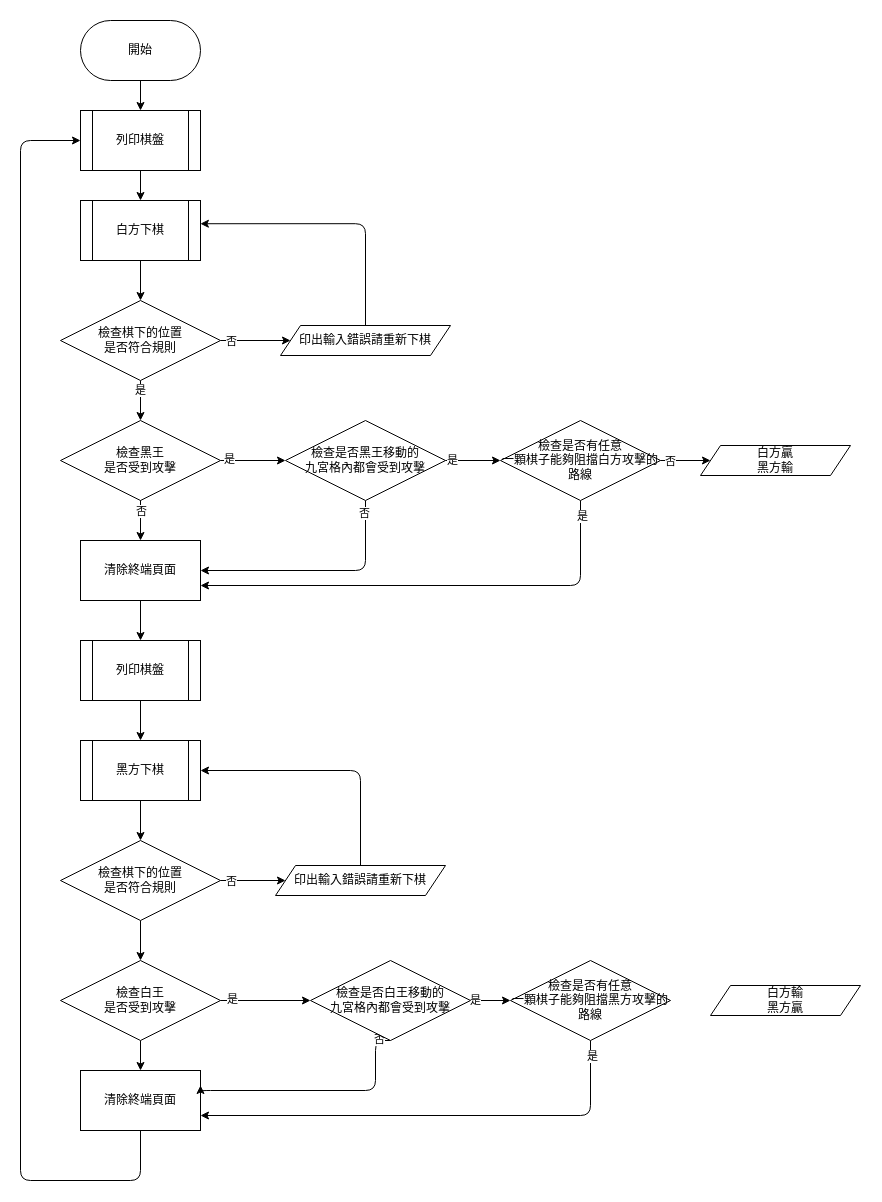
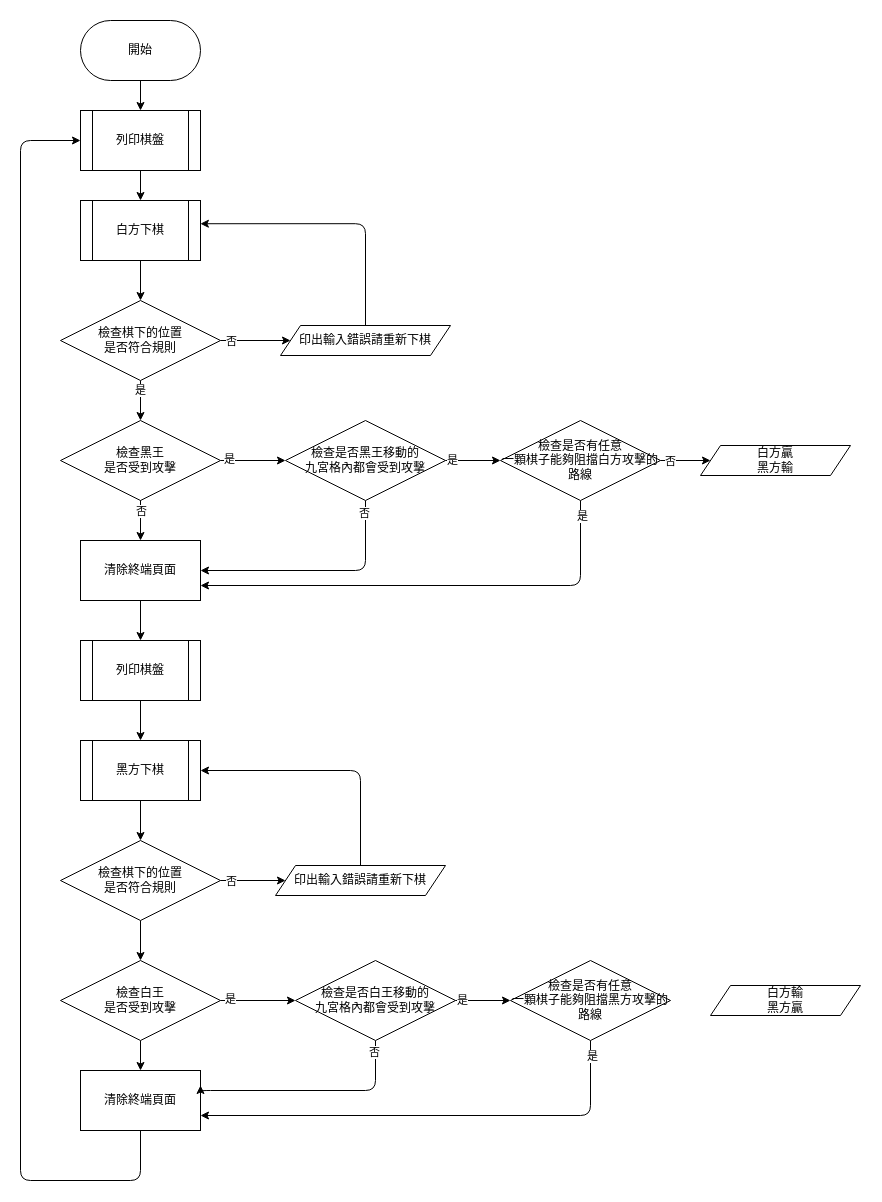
  <mxCell id="0" />
  <mxCell id="1" parent="0" />
  <mxCell id="2" value="" style="edgeStyle=none;html=1;" parent="1" source="3" target="5" edge="1"><mxGeometry relative="1" as="geometry" /></mxCell>
  <mxCell id="3" value="開始" style="rounded=1;whiteSpace=wrap;html=1;arcSize=50;" parent="1" vertex="1"><mxGeometry x="80" y="20" width="120" height="60" as="geometry" /></mxCell>
  <mxCell id="4" value="" style="edgeStyle=none;html=1;" parent="1" source="5" target="7" edge="1"><mxGeometry relative="1" as="geometry" /></mxCell>
  <mxCell id="5" value="列印棋盤" style="shape=process;whiteSpace=wrap;html=1;backgroundOutline=1;" parent="1" vertex="1"><mxGeometry x="80" y="110" width="120" height="60" as="geometry" /></mxCell>
  <mxCell id="6" value="" style="edgeStyle=none;html=1;" parent="1" source="7" target="18" edge="1"><mxGeometry relative="1" as="geometry" /></mxCell>
  <mxCell id="7" value="白方下棋" style="shape=process;whiteSpace=wrap;html=1;backgroundOutline=1;" parent="1" vertex="1"><mxGeometry x="80" y="200" width="120" height="60" as="geometry" /></mxCell>
  <mxCell id="8" value="" style="edgeStyle=orthogonalEdgeStyle;html=1;" edge="1" parent="1" source="9" target="31"><mxGeometry relative="1" as="geometry" /></mxCell>
  <mxCell id="9" value="清除終端頁面" style="rounded=0;whiteSpace=wrap;html=1;" parent="1" vertex="1"><mxGeometry x="80" y="540" width="120" height="60" as="geometry" /></mxCell>
  <mxCell id="10" value="" style="edgeStyle=none;html=1;" parent="1" source="11" target="23" edge="1"><mxGeometry relative="1" as="geometry" /></mxCell>
  <mxCell id="11" value="黑方下棋" style="shape=process;whiteSpace=wrap;html=1;backgroundOutline=1;" parent="1" vertex="1"><mxGeometry x="80" y="740" width="120" height="60" as="geometry" /></mxCell>
  <mxCell id="12" value="" style="edgeStyle=none;html=1;" parent="1" target="9" edge="1"><mxGeometry relative="1" as="geometry"><mxPoint x="140" y="490" as="sourcePoint" /></mxGeometry></mxCell>
  <mxCell id="13" value="否" style="edgeLabel;html=1;align=center;verticalAlign=middle;resizable=0;points=[];" parent="12" vertex="1" connectable="0"><mxGeometry x="-0.291" relative="1" as="geometry"><mxPoint y="2" as="offset" /></mxGeometry></mxCell>
  <mxCell id="14" value="" style="edgeStyle=none;html=1;" parent="1" source="18" target="21" edge="1"><mxGeometry relative="1" as="geometry" /></mxCell>
  <mxCell id="15" value="是" style="edgeLabel;html=1;align=center;verticalAlign=middle;resizable=0;points=[];" parent="14" vertex="1" connectable="0"><mxGeometry x="-0.557" y="-1" relative="1" as="geometry"><mxPoint as="offset" /></mxGeometry></mxCell>
  <mxCell id="16" value="" style="edgeStyle=none;rounded=1;html=1;shadow=0;strokeColor=default;" parent="1" source="18" target="29" edge="1"><mxGeometry relative="1" as="geometry" /></mxCell>
  <mxCell id="17" value="否" style="edgeLabel;html=1;align=center;verticalAlign=middle;resizable=0;points=[];" parent="16" vertex="1" connectable="0"><mxGeometry x="-0.798" y="1" relative="1" as="geometry"><mxPoint x="3" y="1" as="offset" /></mxGeometry></mxCell>
  <mxCell id="18" value="檢查棋下的位置&lt;br&gt;是否符合規則" style="rhombus;whiteSpace=wrap;html=1;" parent="1" vertex="1"><mxGeometry x="60" y="300" width="160" height="80" as="geometry" /></mxCell>
  <mxCell id="19" value="" style="edgeStyle=orthogonalEdgeStyle;html=1;" edge="1" parent="1" source="21" target="36"><mxGeometry relative="1" as="geometry" /></mxCell>
  <mxCell id="20" value="是" style="edgeLabel;html=1;align=center;verticalAlign=middle;resizable=0;points=[];" vertex="1" connectable="0" parent="19"><mxGeometry x="-0.764" y="2" relative="1" as="geometry"><mxPoint as="offset" /></mxGeometry></mxCell>
  <mxCell id="21" value="檢查黑王&lt;br&gt;是否受到攻擊" style="rhombus;whiteSpace=wrap;html=1;" parent="1" vertex="1"><mxGeometry x="60" y="420" width="160" height="80" as="geometry" /></mxCell>
  <mxCell id="22" value="" style="edgeStyle=none;html=1;" parent="1" source="23" target="25" edge="1"><mxGeometry relative="1" as="geometry" /></mxCell>
  <mxCell id="23" value="檢查棋下的位置&lt;br&gt;是否符合規則" style="rhombus;whiteSpace=wrap;html=1;" parent="1" vertex="1"><mxGeometry x="60" y="840" width="160" height="80" as="geometry" /></mxCell>
  <mxCell id="24" value="" style="edgeStyle=none;html=1;" parent="1" source="25" target="27" edge="1"><mxGeometry relative="1" as="geometry" /></mxCell>
  <mxCell id="25" value="檢查白王&lt;br&gt;是否受到攻擊" style="rhombus;whiteSpace=wrap;html=1;" parent="1" vertex="1"><mxGeometry x="60" y="960" width="160" height="80" as="geometry" /></mxCell>
  <mxCell id="26" style="edgeStyle=orthogonalEdgeStyle;html=1;exitX=0.5;exitY=1;exitDx=0;exitDy=0;entryX=0;entryY=0.5;entryDx=0;entryDy=0;" edge="1" parent="1" source="27" target="5"><mxGeometry relative="1" as="geometry"><Array as="points"><mxPoint x="140" y="1180" /><mxPoint x="20" y="1180" /><mxPoint x="20" y="140" /></Array></mxGeometry></mxCell>
  <mxCell id="27" value="清除終端頁面" style="whiteSpace=wrap;html=1;" parent="1" vertex="1"><mxGeometry x="80" y="1070" width="120" height="60" as="geometry" /></mxCell>
  <mxCell id="28" style="edgeStyle=orthogonalEdgeStyle;rounded=1;html=1;exitX=0.5;exitY=0;exitDx=0;exitDy=0;shadow=0;strokeColor=default;entryX=0.999;entryY=0.387;entryDx=0;entryDy=0;entryPerimeter=0;" parent="1" source="29" target="7" edge="1"><mxGeometry relative="1" as="geometry"><mxPoint x="210" y="230" as="targetPoint" /></mxGeometry></mxCell>
  <mxCell id="29" value="印出輸入錯誤請重新下棋" style="shape=parallelogram;perimeter=parallelogramPerimeter;whiteSpace=wrap;html=1;fixedSize=1;" parent="1" vertex="1"><mxGeometry x="280" y="325" width="170" height="30" as="geometry" /></mxCell>
  <mxCell id="30" value="" style="edgeStyle=orthogonalEdgeStyle;html=1;" edge="1" parent="1" source="31" target="11"><mxGeometry relative="1" as="geometry" /></mxCell>
  <mxCell id="31" value="列印棋盤" style="shape=process;whiteSpace=wrap;html=1;backgroundOutline=1;" vertex="1" parent="1"><mxGeometry x="80" y="640" width="120" height="60" as="geometry" /></mxCell>
  <mxCell id="32" style="edgeStyle=orthogonalEdgeStyle;html=1;exitX=0.5;exitY=1;exitDx=0;exitDy=0;entryX=1;entryY=0.5;entryDx=0;entryDy=0;" edge="1" parent="1" source="36" target="9"><mxGeometry relative="1" as="geometry"><Array as="points"><mxPoint x="365" y="570" /></Array></mxGeometry></mxCell>
  <mxCell id="33" value="否" style="edgeLabel;html=1;align=center;verticalAlign=middle;resizable=0;points=[];" vertex="1" connectable="0" parent="32"><mxGeometry x="-0.9" y="-2" relative="1" as="geometry"><mxPoint as="offset" /></mxGeometry></mxCell>
  <mxCell id="34" value="" style="edgeStyle=orthogonalEdgeStyle;html=1;" edge="1" parent="1" source="36" target="41"><mxGeometry relative="1" as="geometry" /></mxCell>
  <mxCell id="35" value="是" style="edgeLabel;html=1;align=center;verticalAlign=middle;resizable=0;points=[];" vertex="1" connectable="0" parent="34"><mxGeometry x="-0.782" y="1" relative="1" as="geometry"><mxPoint as="offset" /></mxGeometry></mxCell>
  <mxCell id="36" value="檢查是否黑王移動的&lt;br&gt;九宮格內都會受到攻擊" style="rhombus;whiteSpace=wrap;html=1;" vertex="1" parent="1"><mxGeometry x="285" y="420" width="160" height="80" as="geometry" /></mxCell>
  <mxCell id="37" style="edgeStyle=orthogonalEdgeStyle;html=1;exitX=0.5;exitY=1;exitDx=0;exitDy=0;entryX=1;entryY=0.75;entryDx=0;entryDy=0;" edge="1" parent="1" source="41" target="9"><mxGeometry relative="1" as="geometry" /></mxCell>
  <mxCell id="38" value="是" style="edgeLabel;html=1;align=center;verticalAlign=middle;resizable=0;points=[];" vertex="1" connectable="0" parent="37"><mxGeometry x="-0.934" y="1" relative="1" as="geometry"><mxPoint as="offset" /></mxGeometry></mxCell>
  <mxCell id="39" value="" style="edgeStyle=orthogonalEdgeStyle;html=1;" edge="1" parent="1" source="41" target="42"><mxGeometry relative="1" as="geometry" /></mxCell>
  <mxCell id="40" value="否" style="edgeLabel;html=1;align=center;verticalAlign=middle;resizable=0;points=[];" vertex="1" connectable="0" parent="39"><mxGeometry x="-0.649" y="-1" relative="1" as="geometry"><mxPoint y="-1" as="offset" /></mxGeometry></mxCell>
  <mxCell id="41" value="檢查是否有任意&lt;br&gt;一顆棋子能夠阻擋白方攻擊的路線" style="rhombus;whiteSpace=wrap;html=1;" vertex="1" parent="1"><mxGeometry x="500" y="420" width="160" height="80" as="geometry" /></mxCell>
  <mxCell id="42" value="白方贏&lt;br&gt;黑方輸" style="shape=parallelogram;perimeter=parallelogramPerimeter;whiteSpace=wrap;html=1;fixedSize=1;" vertex="1" parent="1"><mxGeometry x="700" y="445" width="150" height="30" as="geometry" /></mxCell>
  <mxCell id="43" value="" style="edgeStyle=orthogonalEdgeStyle;rounded=1;html=1;shadow=0;strokeColor=default;exitX=1;exitY=0.5;exitDx=0;exitDy=0;" edge="1" parent="1" target="46" source="23"><mxGeometry relative="1" as="geometry"><mxPoint x="240.12" y="886.78" as="sourcePoint" /></mxGeometry></mxCell>
  <mxCell id="44" value="否" style="edgeLabel;html=1;align=center;verticalAlign=middle;resizable=0;points=[];" vertex="1" connectable="0" parent="43"><mxGeometry x="-0.798" y="1" relative="1" as="geometry"><mxPoint x="3" y="1" as="offset" /></mxGeometry></mxCell>
  <mxCell id="45" style="edgeStyle=orthogonalEdgeStyle;rounded=1;html=1;exitX=0.5;exitY=0;exitDx=0;exitDy=0;shadow=0;strokeColor=default;entryX=1;entryY=0.5;entryDx=0;entryDy=0;" edge="1" parent="1" source="46" target="11"><mxGeometry relative="1" as="geometry"><mxPoint x="220" y="770" as="targetPoint" /></mxGeometry></mxCell>
  <mxCell id="46" value="印出輸入錯誤請重新下棋" style="shape=parallelogram;perimeter=parallelogramPerimeter;whiteSpace=wrap;html=1;fixedSize=1;" vertex="1" parent="1"><mxGeometry x="275" y="865" width="170" height="30" as="geometry" /></mxCell>
  <mxCell id="47" value="" style="edgeStyle=orthogonalEdgeStyle;html=1;exitX=1;exitY=0.5;exitDx=0;exitDy=0;" edge="1" parent="1" target="53" source="25"><mxGeometry relative="1" as="geometry"><mxPoint x="220" y="990" as="sourcePoint" /></mxGeometry></mxCell>
  <mxCell id="48" value="是" style="edgeLabel;html=1;align=center;verticalAlign=middle;resizable=0;points=[];" vertex="1" connectable="0" parent="47"><mxGeometry x="-0.764" y="2" relative="1" as="geometry"><mxPoint as="offset" /></mxGeometry></mxCell>
  <mxCell id="49" style="edgeStyle=orthogonalEdgeStyle;html=1;exitX=0.5;exitY=1;exitDx=0;exitDy=0;entryX=1;entryY=0.25;entryDx=0;entryDy=0;" edge="1" parent="1" source="53" target="27"><mxGeometry relative="1" as="geometry"><mxPoint x="210" y="1115" as="targetPoint" /><Array as="points"><mxPoint x="375" y="1090" /><mxPoint x="200" y="1090" /></Array></mxGeometry></mxCell>
  <mxCell id="50" value="否" style="edgeLabel;html=1;align=center;verticalAlign=middle;resizable=0;points=[];" vertex="1" connectable="0" parent="49"><mxGeometry x="-0.9" y="-2" relative="1" as="geometry"><mxPoint as="offset" /></mxGeometry></mxCell>
  <mxCell id="51" value="" style="edgeStyle=orthogonalEdgeStyle;html=1;" edge="1" parent="1" source="53" target="56"><mxGeometry relative="1" as="geometry" /></mxCell>
  <mxCell id="52" value="是" style="edgeLabel;html=1;align=center;verticalAlign=middle;resizable=0;points=[];" vertex="1" connectable="0" parent="51"><mxGeometry x="-0.782" y="1" relative="1" as="geometry"><mxPoint as="offset" /></mxGeometry></mxCell>
- <mxCell id="53" value="檢查是否白王移動的&lt;br&gt;九宮格內都會受到攻擊" style="rhombus;whiteSpace=wrap;html=1;" vertex="1" parent="1"><mxGeometry x="310" y="960" width="160" height="80" as="geometry" /></mxCell>
+ <mxCell id="53" value="檢查是否白王移動的&lt;br&gt;九宮格內都會受到攻擊" style="rhombus;whiteSpace=wrap;html=1;" vertex="1" parent="1"><mxGeometry x="295" y="960" width="160" height="80" as="geometry" /></mxCell>
  <mxCell id="54" style="edgeStyle=orthogonalEdgeStyle;html=1;exitX=0.5;exitY=1;exitDx=0;exitDy=0;entryX=1;entryY=0.75;entryDx=0;entryDy=0;" edge="1" parent="1" source="56" target="27"><mxGeometry relative="1" as="geometry"><mxPoint x="180" y="1200" as="targetPoint" /><Array as="points"><mxPoint x="590" y="1115" /></Array></mxGeometry></mxCell>
  <mxCell id="55" value="是" style="edgeLabel;html=1;align=center;verticalAlign=middle;resizable=0;points=[];" vertex="1" connectable="0" parent="54"><mxGeometry x="-0.934" y="1" relative="1" as="geometry"><mxPoint as="offset" /></mxGeometry></mxCell>
  <mxCell id="56" value="檢查是否有任意&lt;br&gt;一顆棋子能夠阻擋黑方攻擊的路線" style="rhombus;whiteSpace=wrap;html=1;" vertex="1" parent="1"><mxGeometry x="510" y="960" width="160" height="80" as="geometry" /></mxCell>
  <mxCell id="57" value="白方輸&lt;br&gt;黑方贏" style="shape=parallelogram;perimeter=parallelogramPerimeter;whiteSpace=wrap;html=1;fixedSize=1;" vertex="1" parent="1"><mxGeometry x="710" y="985" width="150" height="30" as="geometry" /></mxCell>
